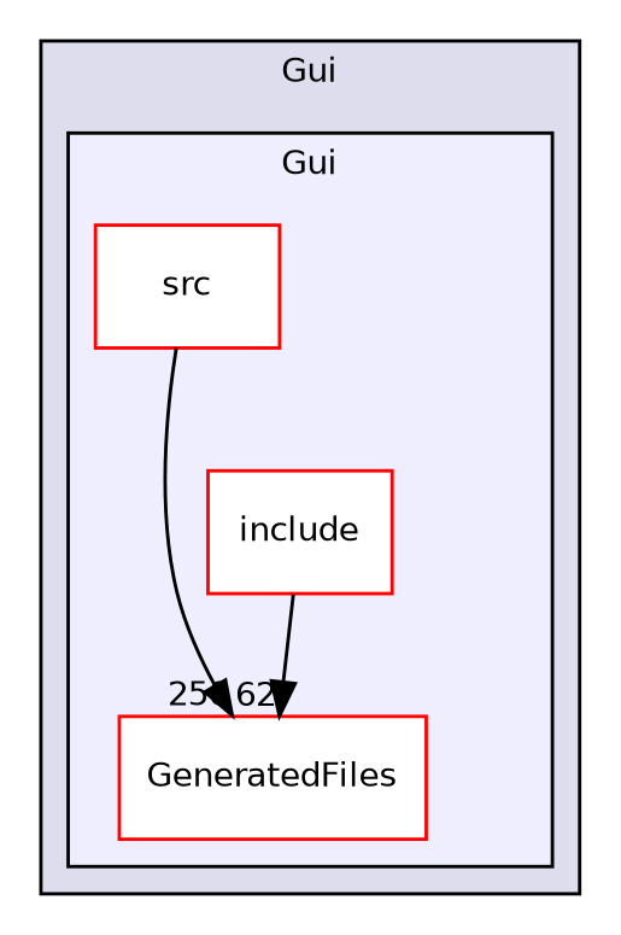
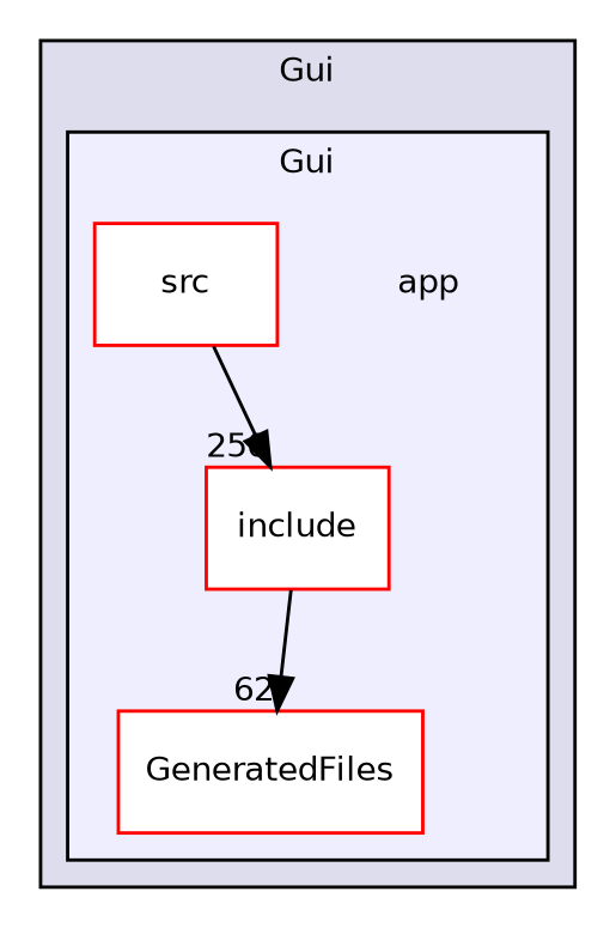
  digraph {
    compound=true
    node [fontname=Helvetica fontsize=10 shape=box color=red fillcolor=white style=filled]
    edge [labeldistance=1.5 labelfontname=Helvetica labelfontsize=10]
+   n1 [label=app shape=plaintext color="" fillcolor="" style=""]
    n2 [label=GeneratedFiles]
    n3 [label=include]
    n4 [label=src]
    subgraph cluster_1 {
      bgcolor="#ddddee"
      fontname=Helvetica
      fontsize=10
      label=Gui
      pencolor=black
      subgraph cluster_2 {
        bgcolor="#eeeeff"
        fontname=Helvetica
        fontsize=10
        label=Gui
        pencolor=black
+       n1
        n2
        n3
        n4
      }
    }
    n3 -> n2 [headlabel=62]
-   n4 -> n2 [headlabel=250]
+   n4 -> n3 [headlabel=250]
  }
